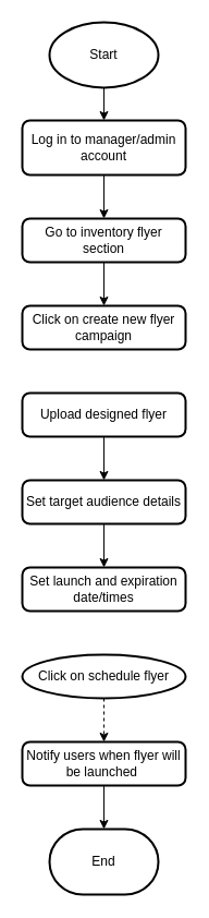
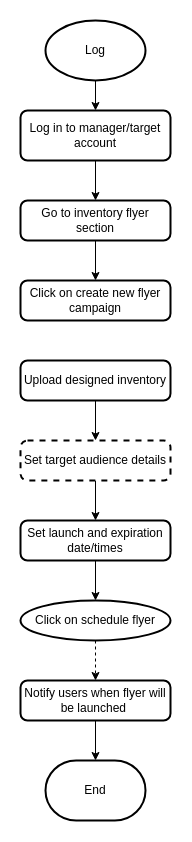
  <mxCell id="0" />
  <mxCell id="1" parent="0" />
  <mxCell id="2" style="edgeStyle=orthogonalEdgeStyle;rounded=0;orthogonalLoop=1;jettySize=auto;html=1;exitX=0.5;exitY=1;exitDx=0;exitDy=0;exitPerimeter=0;entryX=0.5;entryY=0;entryDx=0;entryDy=0;" edge="1" parent="1" source="3" target="5"><mxGeometry relative="1" as="geometry" /></mxCell>
- <mxCell id="3" value="Start" style="strokeWidth=2;html=1;shape=mxgraph.flowchart.start_1;whiteSpace=wrap;" vertex="1" parent="1"><mxGeometry x="45" y="20" width="100" height="60" as="geometry" /></mxCell>
+ <mxCell id="3" value="Log" style="strokeWidth=2;html=1;shape=mxgraph.flowchart.start_1;whiteSpace=wrap;" vertex="1" parent="1"><mxGeometry x="45" y="20" width="100" height="60" as="geometry" /></mxCell>
  <mxCell id="4" style="edgeStyle=orthogonalEdgeStyle;rounded=0;orthogonalLoop=1;jettySize=auto;html=1;exitX=0.5;exitY=1;exitDx=0;exitDy=0;" edge="1" parent="1" source="5" target="7"><mxGeometry relative="1" as="geometry" /></mxCell>
- <mxCell id="5" value="Log in to manager/admin account" style="rounded=1;whiteSpace=wrap;html=1;absoluteArcSize=1;arcSize=14;strokeWidth=2;" vertex="1" parent="1"><mxGeometry x="20" y="110" width="150" height="50" as="geometry" /></mxCell>
+ <mxCell id="5" value="Log in to manager/target account" style="rounded=1;whiteSpace=wrap;html=1;absoluteArcSize=1;arcSize=14;strokeWidth=2;" vertex="1" parent="1"><mxGeometry x="20" y="110" width="150" height="50" as="geometry" /></mxCell>
  <mxCell id="6" style="edgeStyle=orthogonalEdgeStyle;rounded=0;orthogonalLoop=1;jettySize=auto;html=1;exitX=0.5;exitY=1;exitDx=0;exitDy=0;entryX=0.5;entryY=0;entryDx=0;entryDy=0;" edge="1" parent="1" source="7" target="8"><mxGeometry relative="1" as="geometry" /></mxCell>
  <mxCell id="7" value="Go to inventory flyer section" style="rounded=1;whiteSpace=wrap;html=1;absoluteArcSize=1;arcSize=14;strokeWidth=2;" vertex="1" parent="1"><mxGeometry x="20" y="200" width="150" height="40" as="geometry" /></mxCell>
  <mxCell id="8" value="Click on create new flyer campaign" style="rounded=1;whiteSpace=wrap;html=1;absoluteArcSize=1;arcSize=14;strokeWidth=2;" vertex="1" parent="1"><mxGeometry x="20" y="280" width="150" height="40" as="geometry" /></mxCell>
  <mxCell id="9" style="edgeStyle=orthogonalEdgeStyle;rounded=0;orthogonalLoop=1;jettySize=auto;html=1;exitX=0.5;exitY=1;exitDx=0;exitDy=0;entryX=0.5;entryY=0;entryDx=0;entryDy=0;" edge="1" parent="1" source="10" target="12"><mxGeometry relative="1" as="geometry" /></mxCell>
- <mxCell id="10" value="Upload designed flyer" style="rounded=1;whiteSpace=wrap;html=1;absoluteArcSize=1;arcSize=14;strokeWidth=2;" vertex="1" parent="1"><mxGeometry x="20" y="360" width="150" height="40" as="geometry" /></mxCell>
+ <mxCell id="10" value="Upload designed inventory" style="rounded=1;whiteSpace=wrap;html=1;absoluteArcSize=1;arcSize=14;strokeWidth=2;" vertex="1" parent="1"><mxGeometry x="20" y="360" width="150" height="40" as="geometry" /></mxCell>
  <mxCell id="11" style="edgeStyle=orthogonalEdgeStyle;rounded=0;orthogonalLoop=1;jettySize=auto;html=1;exitX=0.5;exitY=1;exitDx=0;exitDy=0;entryX=0.5;entryY=0;entryDx=0;entryDy=0;" edge="1" parent="1" source="12" target="14"><mxGeometry relative="1" as="geometry" /></mxCell>
- <mxCell id="12" value="Set target audience details" style="rounded=1;whiteSpace=wrap;html=1;absoluteArcSize=1;arcSize=14;strokeWidth=2;" vertex="1" parent="1"><mxGeometry x="20" y="440" width="150" height="40" as="geometry" /></mxCell>
+ <mxCell id="12" value="Set target audience details" style="rounded=1;whiteSpace=wrap;html=1;absoluteArcSize=1;arcSize=14;strokeWidth=2;dashed=1;" vertex="1" parent="1"><mxGeometry x="20" y="440" width="150" height="40" as="geometry" /></mxCell>
+ <mxCell id="13" style="edgeStyle=orthogonalEdgeStyle;rounded=0;orthogonalLoop=1;jettySize=auto;html=1;exitX=0.5;exitY=1;exitDx=0;exitDy=0;entryX=0.5;entryY=0;entryDx=0;entryDy=0;" edge="1" parent="1" source="14" target="16"><mxGeometry relative="1" as="geometry" /></mxCell>
  <mxCell id="14" value="Set launch and expiration date/times" style="rounded=1;whiteSpace=wrap;html=1;absoluteArcSize=1;arcSize=14;strokeWidth=2;" vertex="1" parent="1"><mxGeometry x="20" y="520" width="150" height="40" as="geometry" /></mxCell>
  <mxCell id="15" style="edgeStyle=orthogonalEdgeStyle;rounded=0;orthogonalLoop=1;jettySize=auto;html=1;exitX=0.5;exitY=1;exitDx=0;exitDy=0;entryX=0.5;entryY=0;entryDx=0;entryDy=0;dashed=1;" edge="1" parent="1" source="16" target="18"><mxGeometry relative="1" as="geometry" /></mxCell>
  <mxCell id="16" value="Click on schedule flyer" style="ellipse;whiteSpace=wrap;html=1;absoluteArcSize=1;arcSize=14;strokeWidth=2;" vertex="1" parent="1"><mxGeometry x="20" y="600" width="150" height="40" as="geometry" /></mxCell>
  <mxCell id="17" style="edgeStyle=orthogonalEdgeStyle;rounded=0;orthogonalLoop=1;jettySize=auto;html=1;exitX=0.5;exitY=1;exitDx=0;exitDy=0;" edge="1" parent="1" source="18" target="19"><mxGeometry relative="1" as="geometry" /></mxCell>
  <mxCell id="18" value="Notify users when flyer will be launched&amp;nbsp;" style="rounded=1;whiteSpace=wrap;html=1;absoluteArcSize=1;arcSize=14;strokeWidth=2;" vertex="1" parent="1"><mxGeometry x="20" y="680" width="150" height="40" as="geometry" /></mxCell>
  <mxCell id="19" value="End" style="strokeWidth=2;html=1;shape=mxgraph.flowchart.terminator;whiteSpace=wrap;" vertex="1" parent="1"><mxGeometry x="45" y="760" width="100" height="60" as="geometry" /></mxCell>
